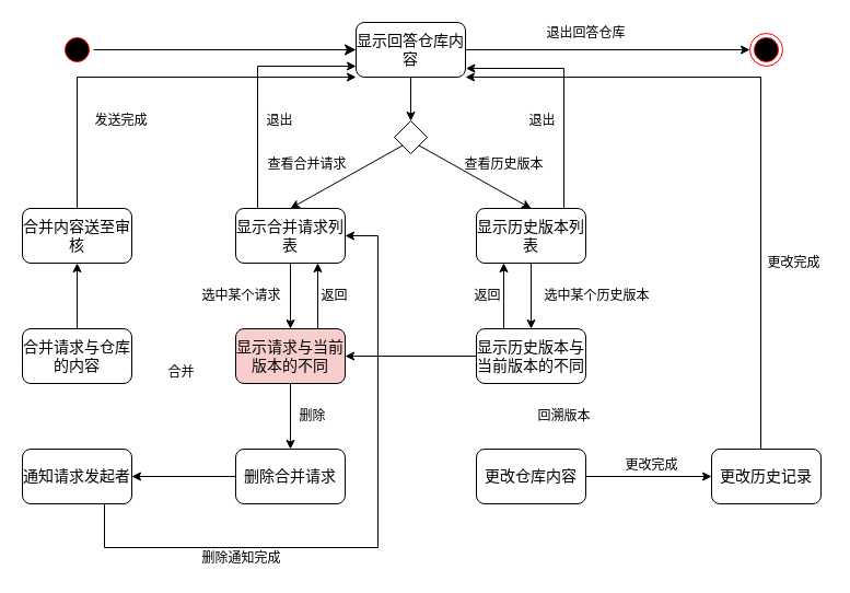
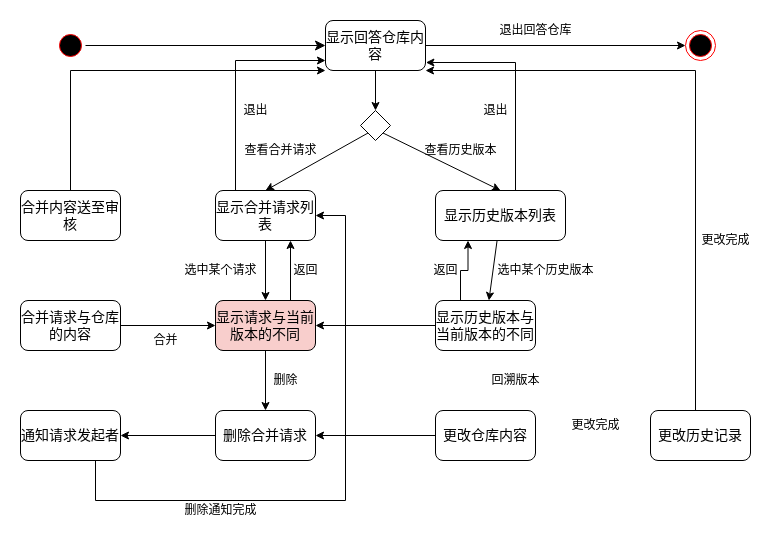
  <mxCell id="0" />
  <mxCell id="1" parent="0" />
  <mxCell id="2" value="" style="ellipse;html=1;shape=startState;fillColor=#000000;strokeColor=#ff0000;" parent="1" vertex="1"><mxGeometry x="55" y="30" width="30" height="30" as="geometry" /></mxCell>
  <mxCell id="3" value="" style="html=1;verticalAlign=bottom;endArrow=classic;endSize=8;exitX=1;exitY=0.5;exitDx=0;exitDy=0;endFill=1;entryX=0;entryY=0.5;entryDx=0;entryDy=0;" parent="1" source="2" target="6" edge="1"><mxGeometry relative="1" as="geometry"><mxPoint x="165" y="45" as="targetPoint" /></mxGeometry></mxCell>
  <mxCell id="4" style="edgeStyle=none;rounded=0;orthogonalLoop=1;jettySize=auto;html=1;entryX=0;entryY=0.5;entryDx=0;entryDy=0;endArrow=classic;endFill=1;strokeColor=#000000;" parent="1" source="6" target="7" edge="1"><mxGeometry relative="1" as="geometry" /></mxCell>
  <mxCell id="5" style="edgeStyle=none;rounded=0;orthogonalLoop=1;jettySize=auto;html=1;entryX=0.5;entryY=0;entryDx=0;entryDy=0;endArrow=classic;endFill=1;strokeColor=#000000;" parent="1" source="6" target="11" edge="1"><mxGeometry relative="1" as="geometry" /></mxCell>
  <mxCell id="6" value="&lt;font style=&quot;font-size: 14px&quot;&gt;显示回答仓库内容&lt;/font&gt;" style="rounded=1;whiteSpace=wrap;html=1;" parent="1" vertex="1"><mxGeometry x="325" y="20" width="100" height="50" as="geometry" /></mxCell>
  <mxCell id="7" value="" style="ellipse;html=1;shape=endState;fillColor=#000000;strokeColor=#ff0000;" parent="1" vertex="1"><mxGeometry x="685" y="30" width="30" height="30" as="geometry" /></mxCell>
  <mxCell id="8" value="退出回答仓库" style="text;html=1;align=center;verticalAlign=middle;resizable=0;points=[];autosize=1;" parent="1" vertex="1"><mxGeometry x="490" y="20" width="90" height="20" as="geometry" /></mxCell>
  <mxCell id="9" style="edgeStyle=none;rounded=0;orthogonalLoop=1;jettySize=auto;html=1;exitX=0;exitY=1;exitDx=0;exitDy=0;endArrow=classic;endFill=1;strokeColor=#000000;entryX=0.5;entryY=0;entryDx=0;entryDy=0;" parent="1" source="11" target="14" edge="1"><mxGeometry relative="1" as="geometry"><mxPoint x="305" y="200" as="targetPoint" /></mxGeometry></mxCell>
  <mxCell id="10" style="edgeStyle=none;rounded=0;orthogonalLoop=1;jettySize=auto;html=1;exitX=1;exitY=1;exitDx=0;exitDy=0;entryX=0.5;entryY=0;entryDx=0;entryDy=0;endArrow=classic;endFill=1;strokeColor=#000000;" parent="1" source="11" target="17" edge="1"><mxGeometry relative="1" as="geometry" /></mxCell>
  <mxCell id="11" value="" style="rhombus;whiteSpace=wrap;html=1;" parent="1" vertex="1"><mxGeometry x="360" y="110" width="30" height="30" as="geometry" /></mxCell>
  <mxCell id="12" style="edgeStyle=orthogonalEdgeStyle;rounded=0;orthogonalLoop=1;jettySize=auto;html=1;endArrow=classic;endFill=1;strokeColor=#000000;" parent="1" source="14" edge="1"><mxGeometry relative="1" as="geometry"><mxPoint x="325" y="60" as="targetPoint" /><Array as="points"><mxPoint x="235" y="60" /></Array></mxGeometry></mxCell>
  <mxCell id="13" style="edgeStyle=orthogonalEdgeStyle;rounded=0;orthogonalLoop=1;jettySize=auto;html=1;entryX=0.5;entryY=0;entryDx=0;entryDy=0;endArrow=classic;endFill=1;strokeColor=#000000;" parent="1" source="14" target="20" edge="1"><mxGeometry relative="1" as="geometry" /></mxCell>
  <mxCell id="14" value="&lt;span style=&quot;font-size: 14px&quot;&gt;显示合并请求列表&lt;/span&gt;" style="rounded=1;whiteSpace=wrap;html=1;" parent="1" vertex="1"><mxGeometry x="215" y="190" width="100" height="50" as="geometry" /></mxCell>
  <mxCell id="15" style="edgeStyle=orthogonalEdgeStyle;rounded=0;orthogonalLoop=1;jettySize=auto;html=1;endArrow=classic;endFill=1;strokeColor=#000000;entryX=1.004;entryY=0.84;entryDx=0;entryDy=0;entryPerimeter=0;" parent="1" source="17" target="6" edge="1"><mxGeometry relative="1" as="geometry"><mxPoint x="425" y="70" as="targetPoint" /><Array as="points"><mxPoint x="515" y="62" /></Array></mxGeometry></mxCell>
  <mxCell id="16" style="edgeStyle=none;rounded=0;orthogonalLoop=1;jettySize=auto;html=1;endArrow=classic;endFill=1;strokeColor=#000000;" parent="1" source="17" target="38" edge="1"><mxGeometry relative="1" as="geometry" /></mxCell>
- <mxCell id="17" value="&lt;font style=&quot;font-size: 14px&quot;&gt;显示历史版本列表&lt;/font&gt;" style="rounded=1;whiteSpace=wrap;html=1;" parent="1" vertex="1"><mxGeometry x="435" y="190" width="100" height="50" as="geometry" /></mxCell>
+ <mxCell id="17" value="&lt;font style=&quot;font-size: 14px&quot;&gt;显示历史版本列表&lt;/font&gt;" style="rounded=1;whiteSpace=wrap;html=1;" parent="1" vertex="1"><mxGeometry x="435" y="190" width="130" height="50" as="geometry" /></mxCell>
  <mxCell id="18" style="edgeStyle=orthogonalEdgeStyle;rounded=0;orthogonalLoop=1;jettySize=auto;html=1;endArrow=classic;endFill=1;strokeColor=#000000;" parent="1" source="20" target="32" edge="1"><mxGeometry relative="1" as="geometry" /></mxCell>
  <mxCell id="19" style="edgeStyle=orthogonalEdgeStyle;rounded=0;orthogonalLoop=1;jettySize=auto;html=1;exitX=0.75;exitY=0;exitDx=0;exitDy=0;entryX=0.75;entryY=1;entryDx=0;entryDy=0;endArrow=classic;endFill=1;strokeColor=#000000;" parent="1" source="20" target="14" edge="1"><mxGeometry relative="1" as="geometry" /></mxCell>
  <mxCell id="20" value="&lt;span style=&quot;font-size: 14px&quot;&gt;显示请求与当前版本的不同&lt;/span&gt;" style="rounded=1;whiteSpace=wrap;html=1;fillColor=#f8cecc;" parent="1" vertex="1"><mxGeometry x="215" y="300" width="100" height="50" as="geometry" /></mxCell>
  <mxCell id="21" value="选中某个请求" style="text;html=1;align=center;verticalAlign=middle;resizable=0;points=[];autosize=1;" parent="1" vertex="1"><mxGeometry x="175" y="260" width="90" height="20" as="geometry" /></mxCell>
  <mxCell id="22" value="退出" style="text;html=1;align=center;verticalAlign=middle;resizable=0;points=[];autosize=1;" parent="1" vertex="1"><mxGeometry x="235" y="100" width="40" height="20" as="geometry" /></mxCell>
  <mxCell id="23" value="查看合并请求" style="text;html=1;align=center;verticalAlign=middle;resizable=0;points=[];autosize=1;" parent="1" vertex="1"><mxGeometry x="235" y="140" width="90" height="20" as="geometry" /></mxCell>
  <mxCell id="24" value="查看历史版本" style="text;html=1;align=center;verticalAlign=middle;resizable=0;points=[];autosize=1;" parent="1" vertex="1"><mxGeometry x="415" y="140" width="90" height="20" as="geometry" /></mxCell>
- <mxCell id="25" style="edgeStyle=orthogonalEdgeStyle;rounded=0;orthogonalLoop=1;jettySize=auto;html=1;entryX=0.5;entryY=1;entryDx=0;entryDy=0;endArrow=classic;endFill=1;strokeColor=#000000;" parent="1" source="26" target="30" edge="1"><mxGeometry relative="1" as="geometry" /></mxCell>
+ <mxCell id="25" style="edgeStyle=orthogonalEdgeStyle;rounded=0;orthogonalLoop=1;jettySize=auto;html=1;endArrow=classic;endFill=1;strokeColor=#000000;" parent="1" source="26" target="20" edge="1"><mxGeometry relative="1" as="geometry" /></mxCell>
  <mxCell id="26" value="&lt;span style=&quot;font-size: 14px&quot;&gt;合并请求与仓库的内容&lt;/span&gt;" style="rounded=1;whiteSpace=wrap;html=1;" parent="1" vertex="1"><mxGeometry x="20" y="300" width="100" height="50" as="geometry" /></mxCell>
  <mxCell id="27" value="合并" style="text;html=1;align=center;verticalAlign=middle;resizable=0;points=[];autosize=1;" parent="1" vertex="1"><mxGeometry x="145" y="330" width="40" height="20" as="geometry" /></mxCell>
  <mxCell id="28" style="edgeStyle=orthogonalEdgeStyle;rounded=0;orthogonalLoop=1;jettySize=auto;html=1;entryX=0;entryY=1;entryDx=0;entryDy=0;endArrow=classic;endFill=1;strokeColor=#000000;" parent="1" source="30" target="6" edge="1"><mxGeometry relative="1" as="geometry"><Array as="points"><mxPoint x="70" y="70" /></Array></mxGeometry></mxCell>
  <mxCell id="29" style="edgeStyle=orthogonalEdgeStyle;rounded=0;orthogonalLoop=1;jettySize=auto;html=1;endArrow=classic;endFill=1;strokeColor=#000000;exitX=0.75;exitY=1;exitDx=0;exitDy=0;" parent="1" source="50" target="14" edge="1"><mxGeometry relative="1" as="geometry"><Array as="points"><mxPoint x="95" y="500" /><mxPoint x="345" y="500" /><mxPoint x="345" y="215" /></Array></mxGeometry></mxCell>
  <mxCell id="30" value="&lt;span style=&quot;font-size: 14px&quot;&gt;合并内容送至审核&lt;/span&gt;" style="rounded=1;whiteSpace=wrap;html=1;" parent="1" vertex="1"><mxGeometry x="20" y="190" width="100" height="50" as="geometry" /></mxCell>
  <mxCell id="31" style="rounded=0;orthogonalLoop=1;jettySize=auto;html=1;entryX=1;entryY=0.5;entryDx=0;entryDy=0;endArrow=classic;endFill=1;strokeColor=#000000;" parent="1" source="32" target="50" edge="1"><mxGeometry relative="1" as="geometry" /></mxCell>
  <mxCell id="32" value="&lt;span style=&quot;font-size: 14px&quot;&gt;删除合并请求&lt;/span&gt;" style="rounded=1;whiteSpace=wrap;html=1;" parent="1" vertex="1"><mxGeometry x="215" y="410" width="100" height="50" as="geometry" /></mxCell>
- <mxCell id="33" value="发送完成" style="text;html=1;align=center;verticalAlign=middle;resizable=0;points=[];autosize=1;" parent="1" vertex="1"><mxGeometry x="80" y="100" width="60" height="20" as="geometry" /></mxCell>
  <mxCell id="34" value="删除通知完成" style="text;html=1;align=center;verticalAlign=middle;resizable=0;points=[];autosize=1;" parent="1" vertex="1"><mxGeometry x="175" y="500" width="90" height="20" as="geometry" /></mxCell>
  <mxCell id="35" value="删除" style="text;html=1;align=center;verticalAlign=middle;resizable=0;points=[];autosize=1;" parent="1" vertex="1"><mxGeometry x="265" y="370" width="40" height="20" as="geometry" /></mxCell>
  <mxCell id="36" style="edgeStyle=none;rounded=0;orthogonalLoop=1;jettySize=auto;html=1;endArrow=classic;endFill=1;strokeColor=#000000;" parent="1" source="38" target="20" edge="1"><mxGeometry relative="1" as="geometry" /></mxCell>
  <mxCell id="37" style="edgeStyle=orthogonalEdgeStyle;rounded=0;orthogonalLoop=1;jettySize=auto;html=1;exitX=0.25;exitY=0;exitDx=0;exitDy=0;entryX=0.25;entryY=1;entryDx=0;entryDy=0;endArrow=classic;endFill=1;strokeColor=#000000;" parent="1" source="38" target="17" edge="1"><mxGeometry relative="1" as="geometry" /></mxCell>
  <mxCell id="38" value="&lt;font style=&quot;font-size: 14px&quot;&gt;显示历史版本与当前版本的不同&lt;/font&gt;" style="rounded=1;whiteSpace=wrap;html=1;" parent="1" vertex="1"><mxGeometry x="435" y="300" width="100" height="50" as="geometry" /></mxCell>
- <mxCell id="39" style="edgeStyle=none;rounded=0;orthogonalLoop=1;jettySize=auto;html=1;entryX=0;entryY=0.5;entryDx=0;entryDy=0;endArrow=classic;endFill=1;strokeColor=#000000;" parent="1" source="40" target="42" edge="1"><mxGeometry relative="1" as="geometry" /></mxCell>
+ <mxCell id="39" style="edgeStyle=none;rounded=0;orthogonalLoop=1;jettySize=auto;html=1;endArrow=classic;endFill=1;strokeColor=#000000;" parent="1" source="40" target="32" edge="1"><mxGeometry relative="1" as="geometry" /></mxCell>
  <mxCell id="40" value="&lt;font style=&quot;font-size: 14px&quot;&gt;更改仓库内容&lt;/font&gt;" style="rounded=1;whiteSpace=wrap;html=1;" parent="1" vertex="1"><mxGeometry x="435" y="410" width="100" height="50" as="geometry" /></mxCell>
  <mxCell id="41" style="edgeStyle=orthogonalEdgeStyle;rounded=0;orthogonalLoop=1;jettySize=auto;html=1;entryX=1;entryY=1;entryDx=0;entryDy=0;endArrow=classic;endFill=1;strokeColor=#000000;" parent="1" source="42" target="6" edge="1"><mxGeometry relative="1" as="geometry"><Array as="points"><mxPoint x="695" y="70" /></Array></mxGeometry></mxCell>
  <mxCell id="42" value="&lt;font style=&quot;font-size: 14px&quot;&gt;更改历史记录&lt;/font&gt;" style="rounded=1;whiteSpace=wrap;html=1;" parent="1" vertex="1"><mxGeometry x="650" y="410" width="100" height="50" as="geometry" /></mxCell>
  <mxCell id="43" value="选中某个历史版本" style="text;html=1;align=center;verticalAlign=middle;resizable=0;points=[];autosize=1;" parent="1" vertex="1"><mxGeometry x="490" y="260" width="110" height="20" as="geometry" /></mxCell>
  <mxCell id="44" value="回溯版本" style="text;html=1;align=center;verticalAlign=middle;resizable=0;points=[];autosize=1;" parent="1" vertex="1"><mxGeometry x="485" y="370" width="60" height="20" as="geometry" /></mxCell>
  <mxCell id="45" value="更改完成" style="text;html=1;align=center;verticalAlign=middle;resizable=0;points=[];autosize=1;" parent="1" vertex="1"><mxGeometry x="565" y="415" width="60" height="20" as="geometry" /></mxCell>
  <mxCell id="46" value="更改完成" style="text;html=1;align=center;verticalAlign=middle;resizable=0;points=[];autosize=1;" parent="1" vertex="1"><mxGeometry x="695" y="230" width="60" height="20" as="geometry" /></mxCell>
  <mxCell id="47" value="返回" style="text;html=1;align=center;verticalAlign=middle;resizable=0;points=[];autosize=1;" parent="1" vertex="1"><mxGeometry x="285" y="260" width="40" height="20" as="geometry" /></mxCell>
  <mxCell id="48" value="返回" style="text;html=1;align=center;verticalAlign=middle;resizable=0;points=[];autosize=1;" parent="1" vertex="1"><mxGeometry x="425" y="260" width="40" height="20" as="geometry" /></mxCell>
  <mxCell id="49" value="退出" style="text;html=1;align=center;verticalAlign=middle;resizable=0;points=[];autosize=1;" parent="1" vertex="1"><mxGeometry x="475" y="100" width="40" height="20" as="geometry" /></mxCell>
  <mxCell id="50" value="&lt;span style=&quot;font-size: 14px&quot;&gt;通知请求发起者&lt;/span&gt;" style="rounded=1;whiteSpace=wrap;html=1;" vertex="1" parent="1"><mxGeometry x="20" y="410" width="100" height="50" as="geometry" /></mxCell>
